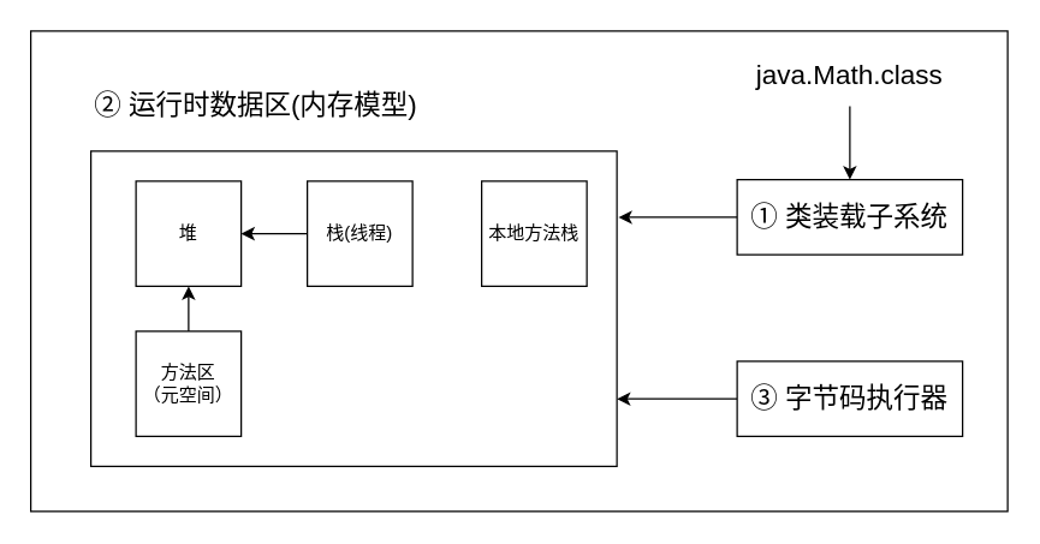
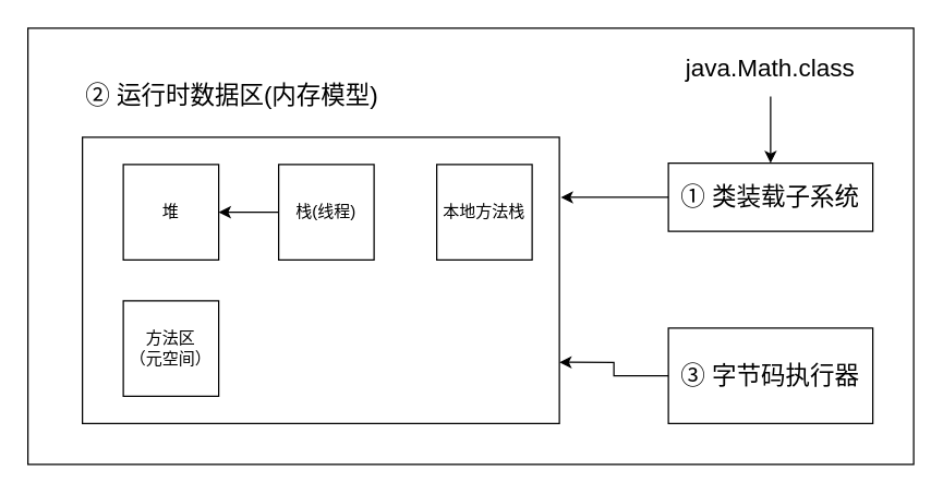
  <mxCell id="0" />
  <mxCell id="1" parent="0" />
  <mxCell id="2" value="" style="rounded=0;whiteSpace=wrap;html=1;" vertex="1" parent="1"><mxGeometry x="20" y="20" width="650" height="320" as="geometry" /></mxCell>
  <mxCell id="3" value="" style="group" vertex="1" connectable="0" parent="1"><mxGeometry x="60" y="40" width="350" height="270" as="geometry" /></mxCell>
  <mxCell id="4" value="" style="group" vertex="1" connectable="0" parent="3"><mxGeometry y="60" width="350" height="210" as="geometry" /></mxCell>
  <mxCell id="5" value="" style="rounded=0;whiteSpace=wrap;html=1;" vertex="1" parent="4"><mxGeometry width="350" height="210" as="geometry" /></mxCell>
  <mxCell id="6" value="堆" style="whiteSpace=wrap;html=1;aspect=fixed;" vertex="1" parent="4"><mxGeometry x="30" y="20" width="70" height="70" as="geometry" /></mxCell>
  <mxCell id="7" style="edgeStyle=orthogonalEdgeStyle;rounded=0;orthogonalLoop=1;jettySize=auto;html=1;exitX=0;exitY=0.5;exitDx=0;exitDy=0;" edge="1" parent="4" source="8" target="6"><mxGeometry relative="1" as="geometry" /></mxCell>
  <mxCell id="8" value="栈(线程)" style="whiteSpace=wrap;html=1;aspect=fixed;" vertex="1" parent="4"><mxGeometry x="144" y="20" width="70" height="70" as="geometry" /></mxCell>
  <mxCell id="9" value="本地方法栈" style="whiteSpace=wrap;html=1;aspect=fixed;" vertex="1" parent="4"><mxGeometry x="260" y="20" width="70" height="70" as="geometry" /></mxCell>
- <mxCell id="10" style="edgeStyle=orthogonalEdgeStyle;rounded=0;orthogonalLoop=1;jettySize=auto;html=1;exitX=0.5;exitY=0;exitDx=0;exitDy=0;entryX=0.5;entryY=1;entryDx=0;entryDy=0;" edge="1" parent="4" source="11" target="6"><mxGeometry relative="1" as="geometry" /></mxCell>
  <mxCell id="11" value="&lt;div&gt;方法区&lt;/div&gt;&lt;div&gt;（元空间）&lt;br&gt;&lt;/div&gt;" style="whiteSpace=wrap;html=1;aspect=fixed;" vertex="1" parent="4"><mxGeometry x="30" y="120" width="70" height="70" as="geometry" /></mxCell>
  <mxCell id="12" value="&lt;font style=&quot;font-size: 18px&quot;&gt;② 运行时数据区(内存模型)&lt;/font&gt;" style="text;html=1;strokeColor=none;fillColor=none;align=center;verticalAlign=middle;whiteSpace=wrap;rounded=0;" vertex="1" parent="3"><mxGeometry width="220" height="60" as="geometry" /></mxCell>
  <mxCell id="13" style="edgeStyle=orthogonalEdgeStyle;rounded=0;orthogonalLoop=1;jettySize=auto;html=1;exitX=0.5;exitY=1;exitDx=0;exitDy=0;" edge="1" parent="3" source="12" target="12"><mxGeometry relative="1" as="geometry" /></mxCell>
  <mxCell id="14" style="edgeStyle=orthogonalEdgeStyle;rounded=0;orthogonalLoop=1;jettySize=auto;html=1;exitX=0;exitY=0.5;exitDx=0;exitDy=0;entryX=1.003;entryY=0.21;entryDx=0;entryDy=0;entryPerimeter=0;" edge="1" parent="1" source="15" target="5"><mxGeometry relative="1" as="geometry" /></mxCell>
  <mxCell id="15" value="&lt;font style=&quot;font-size: 18px&quot;&gt;① 类装载子系统&lt;/font&gt;" style="rounded=0;whiteSpace=wrap;html=1;" vertex="1" parent="1"><mxGeometry x="490" y="119" width="150" height="50" as="geometry" /></mxCell>
  <mxCell id="16" style="edgeStyle=orthogonalEdgeStyle;rounded=0;orthogonalLoop=1;jettySize=auto;html=1;exitX=0;exitY=0.5;exitDx=0;exitDy=0;entryX=1;entryY=0.786;entryDx=0;entryDy=0;entryPerimeter=0;" edge="1" parent="1" source="17" target="5"><mxGeometry relative="1" as="geometry" /></mxCell>
- <mxCell id="17" value="&lt;font style=&quot;font-size: 18px&quot;&gt;③ 字节码执行器&lt;/font&gt;" style="rounded=0;whiteSpace=wrap;html=1;" vertex="1" parent="1"><mxGeometry x="490" y="240" width="150" height="50" as="geometry" /></mxCell>
+ <mxCell id="17" value="&lt;font style=&quot;font-size: 18px&quot;&gt;③ 字节码执行器&lt;/font&gt;" style="rounded=0;whiteSpace=wrap;html=1;" vertex="1" parent="1"><mxGeometry x="490" y="240" width="150" height="70" as="geometry" /></mxCell>
  <mxCell id="18" style="edgeStyle=orthogonalEdgeStyle;rounded=0;orthogonalLoop=1;jettySize=auto;html=1;exitX=0.5;exitY=1;exitDx=0;exitDy=0;entryX=0.5;entryY=0;entryDx=0;entryDy=0;" edge="1" parent="1" source="19" target="15"><mxGeometry relative="1" as="geometry" /></mxCell>
  <mxCell id="19" value="&lt;font style=&quot;font-size: 18px&quot;&gt;java.Math.class&lt;/font&gt;" style="text;html=1;strokeColor=none;fillColor=none;align=center;verticalAlign=middle;whiteSpace=wrap;rounded=0;" vertex="1" parent="1"><mxGeometry x="490" y="30" width="150" height="40" as="geometry" /></mxCell>
